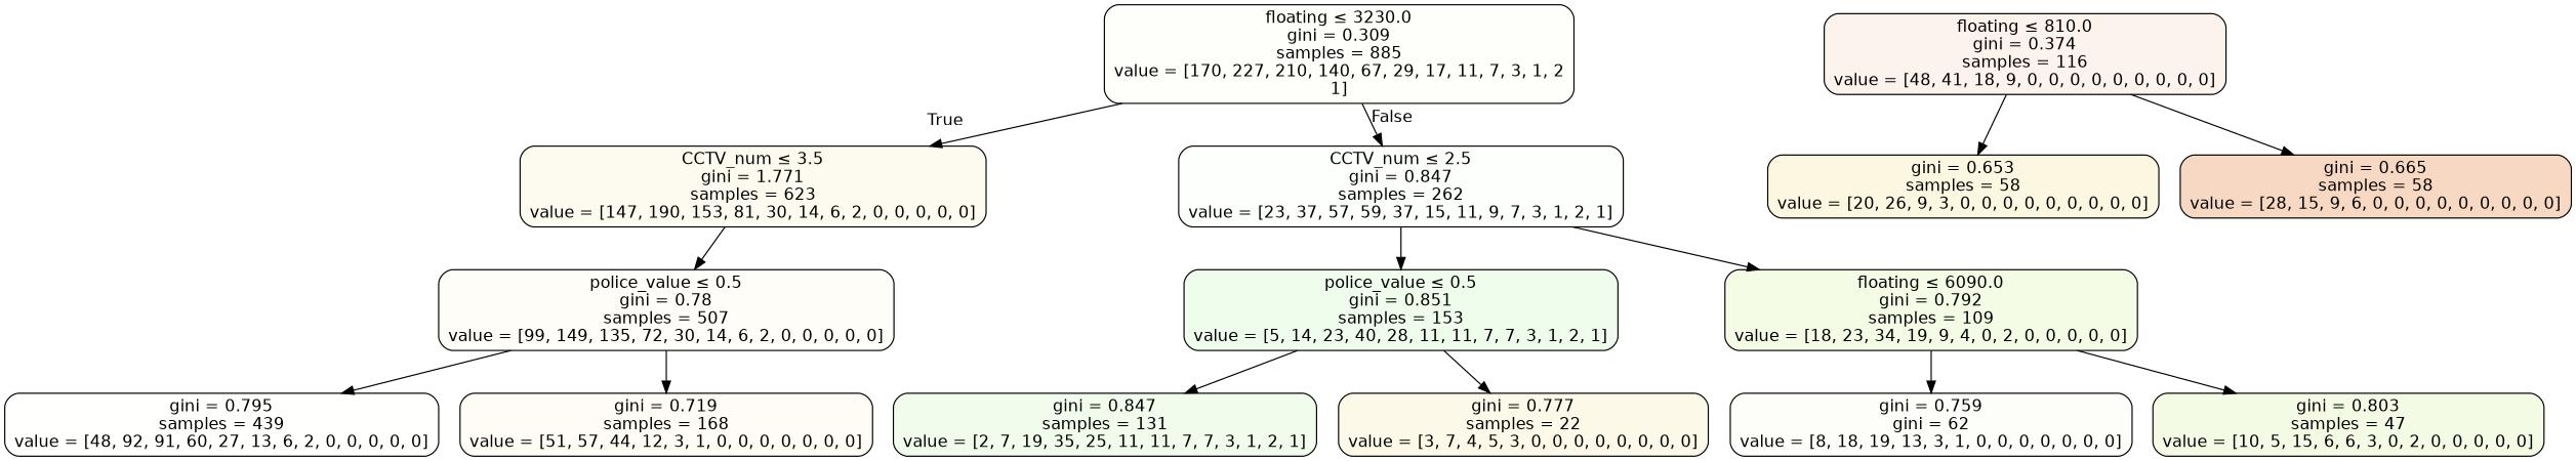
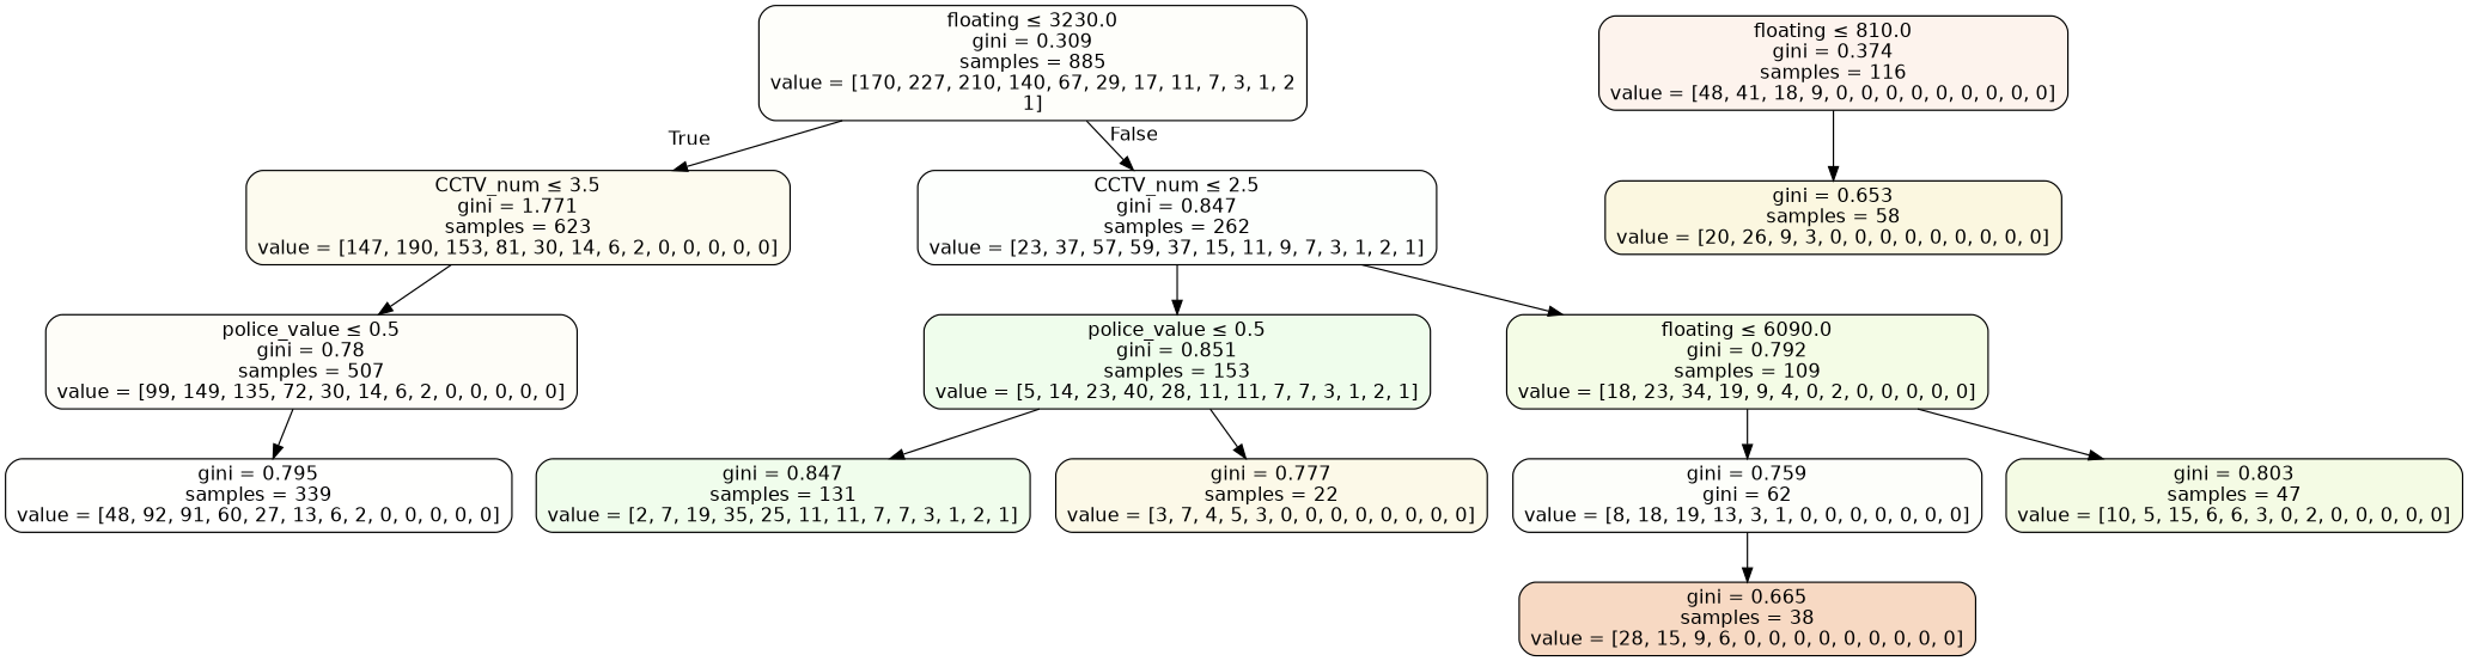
  digraph {
    node [color=black fontname=helvetica shape=box style="filled, rounded"]
    edge [fontname=helvetica]
    n1 [fillcolor="#fefefa" label=<floating &le; 3230.0<br/>gini = 0.309<br/>samples = 885<br/>value = [170, 227, 210, 140, 67, 29, 17, 11, 7, 3, 1, 2<br/>1]>]
    n2 [fillcolor="#fdfbef" label=<CCTV_num &le; 3.5<br/>gini = 1.771<br/>samples = 623<br/>value = [147, 190, 153, 81, 30, 14, 6, 2, 0, 0, 0, 0, 0]>]
    n3 [fillcolor="#fdfffd" label=<CCTV_num &le; 2.5<br/>gini = 0.847<br/>samples = 262<br/>value = [23, 37, 57, 59, 37, 15, 11, 9, 7, 3, 1, 2, 1]>]
    n4 [fillcolor="#fefdf8" label=<police_value &le; 0.5<br/>gini = 0.78<br/>samples = 507<br/>value = [99, 149, 135, 72, 30, 14, 6, 2, 0, 0, 0, 0, 0]>]
    n5 [fillcolor="#effdec" label=<police_value &le; 0.5<br/>gini = 0.851<br/>samples = 153<br/>value = [5, 14, 23, 40, 28, 11, 11, 7, 7, 3, 1, 2, 1]>]
    n6 [fillcolor="#f4fce6" label=<floating &le; 6090.0<br/>gini = 0.792<br/>samples = 109<br/>value = [18, 23, 34, 19, 9, 4, 0, 2, 0, 0, 0, 0, 0]>]
-   n7 [fillcolor="#fffffe" label=<gini = 0.795<br/>samples = 439<br/>value = [48, 92, 91, 60, 27, 13, 6, 2, 0, 0, 0, 0, 0]>]
-   n8 [fillcolor="#fefcf5" label=<gini = 0.719<br/>samples = 168<br/>value = [51, 57, 44, 12, 3, 1, 0, 0, 0, 0, 0, 0, 0]>]
+   n7 [fillcolor="#fffffe" label=<gini = 0.795<br/>samples = 339<br/>value = [48, 92, 91, 60, 27, 13, 6, 2, 0, 0, 0, 0, 0]>]
    n9 [fillcolor="#fdf3ed" label=<floating &le; 810.0<br/>gini = 0.374<br/>samples = 116<br/>value = [48, 41, 18, 9, 0, 0, 0, 0, 0, 0, 0, 0, 0]>]
    n10 [fillcolor="#fbf7e0" label=<gini = 0.653<br/>samples = 58<br/>value = [20, 26, 9, 3, 0, 0, 0, 0, 0, 0, 0, 0, 0]>]
-   n11 [fillcolor="#f7d9c3" label=<gini = 0.665<br/>samples = 58<br/>value = [28, 15, 9, 6, 0, 0, 0, 0, 0, 0, 0, 0, 0]>]
+   n11 [fillcolor="#f7d9c3" label=<gini = 0.665<br/>samples = 38<br/>value = [28, 15, 9, 6, 0, 0, 0, 0, 0, 0, 0, 0, 0]>]
    n12 [fillcolor="#f0fdec" label=<gini = 0.847<br/>samples = 131<br/>value = [2, 7, 19, 35, 25, 11, 11, 7, 7, 3, 1, 2, 1]>]
    n13 [fillcolor="#fcf9e8" label=<gini = 0.777<br/>samples = 22<br/>value = [3, 7, 4, 5, 3, 0, 0, 0, 0, 0, 0, 0, 0]>]
    n14 [fillcolor="#fdfefa" label=<gini = 0.759<br/>gini = 62<br/>value = [8, 18, 19, 13, 3, 1, 0, 0, 0, 0, 0, 0, 0]>]
    n15 [fillcolor="#f4fbe4" label=<gini = 0.803<br/>samples = 47<br/>value = [10, 5, 15, 6, 6, 3, 0, 2, 0, 0, 0, 0, 0]>]
    n1 -> n2 [headlabel=True labelangle=45 labeldistance=2.5]
    n1 -> n3 [headlabel=False labelangle=-45 labeldistance=2.5]
    n2 -> n4
    n3 -> n5
    n3 -> n6
    n4 -> n7
-   n4 -> n8
    n5 -> n12
    n5 -> n13
    n6 -> n14
    n6 -> n15
    n9 -> n10
-   n9 -> n11
+   n14 -> n11
  }
